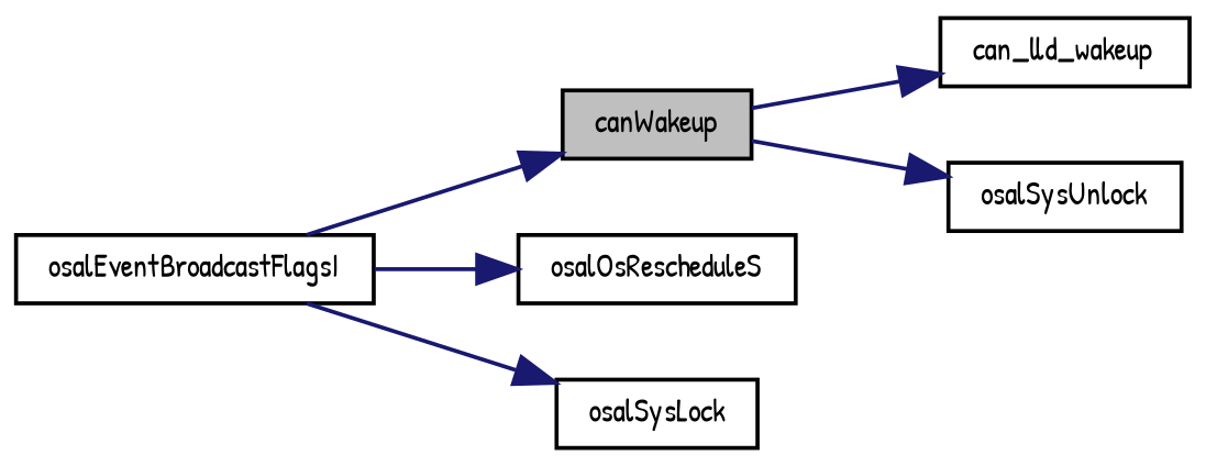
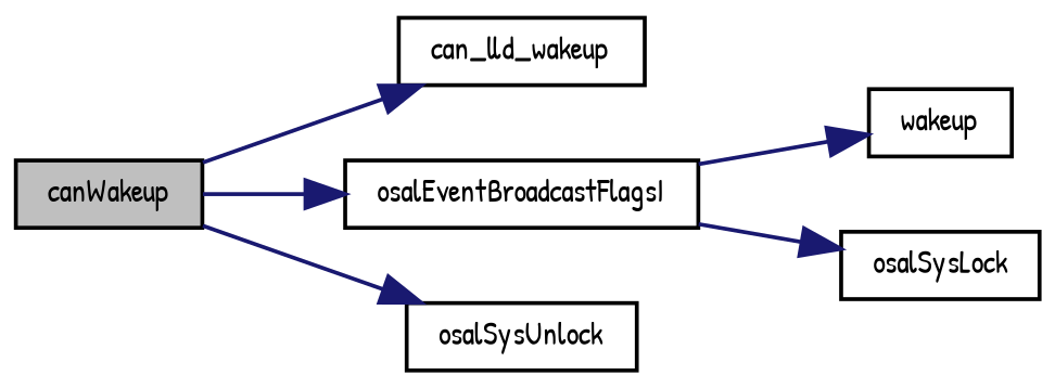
  digraph {
    fontname="Patrick Hand"
    rankdir=LR
    node [color=black fontname="Patrick Hand" fontsize=8 shape=record]
    edge [color=midnightblue fontname="Patrick Hand" fontsize=8 labelfontname=Helvetica labelfontsize=8 style=solid]
    n1 [fillcolor=grey75 fontcolor=black height=0.2 label=canWakeup style=filled width=0.4]
    n2 [height=0.2 label=can_lld_wakeup width=0.4]
    n3 [height=0.2 label=osalEventBroadcastFlagsI width=0.4]
    n4 [height=0.2 label=osalSysUnlock width=0.4]
-   n5 [height=0.2 label=osalOsRescheduleS width=0.4]
+   n5 [height=0.2 label=wakeup width=0.4]
    n6 [height=0.2 label=osalSysLock width=0.4]
    n1 -> n2
-   n3 -> n1
+   n1 -> n3
    n1 -> n4
    n3 -> n5
    n3 -> n6
  }
